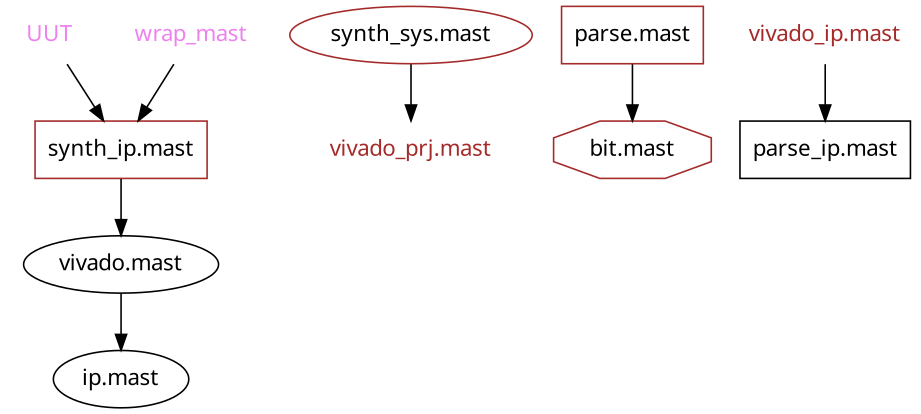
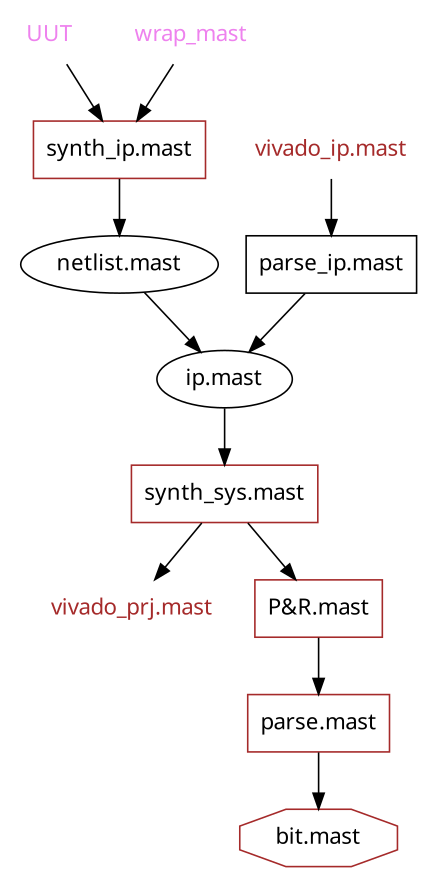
  strict digraph {
    fontname="Noto Sans"
    node [fontname="Noto Sans" shape=box]
    edge [fontname="Noto Sans"]
    UUT [fontcolor=violet shape=plaintext]
    "synth_ip.mast" [color=brown]
-   "netlist.mast" [label="vivado.mast" shape=""]
+   "netlist.mast" [shape=""]
    wrap_mast [fontcolor=violet shape=plaintext]
    "ip.mast" [shape=""]
-   "synth_sys.mast" [color=brown shape=ellipse]
+   "synth_sys.mast" [color=brown]
    "vivado_prj.mast" [fontcolor=brown shape=plaintext]
+   "P&R.mast" [color=brown]
    n9 [color=brown label="parse.mast"]
    "bit.mast" [color=brown shape=octagon]
    "vivado_ip.mast" [fontcolor=brown shape=plaintext]
    "parse_ip.mast"
    UUT -> "synth_ip.mast"
    "synth_ip.mast" -> "netlist.mast"
    "netlist.mast" -> "ip.mast"
    wrap_mast -> "synth_ip.mast"
+   "ip.mast" -> "synth_sys.mast"
    "synth_sys.mast" -> "vivado_prj.mast"
+   "synth_sys.mast" -> "P&R.mast"
+   "P&R.mast" -> n9
    n9 -> "bit.mast"
    "vivado_ip.mast" -> "parse_ip.mast"
+   "parse_ip.mast" -> "ip.mast"
  }
